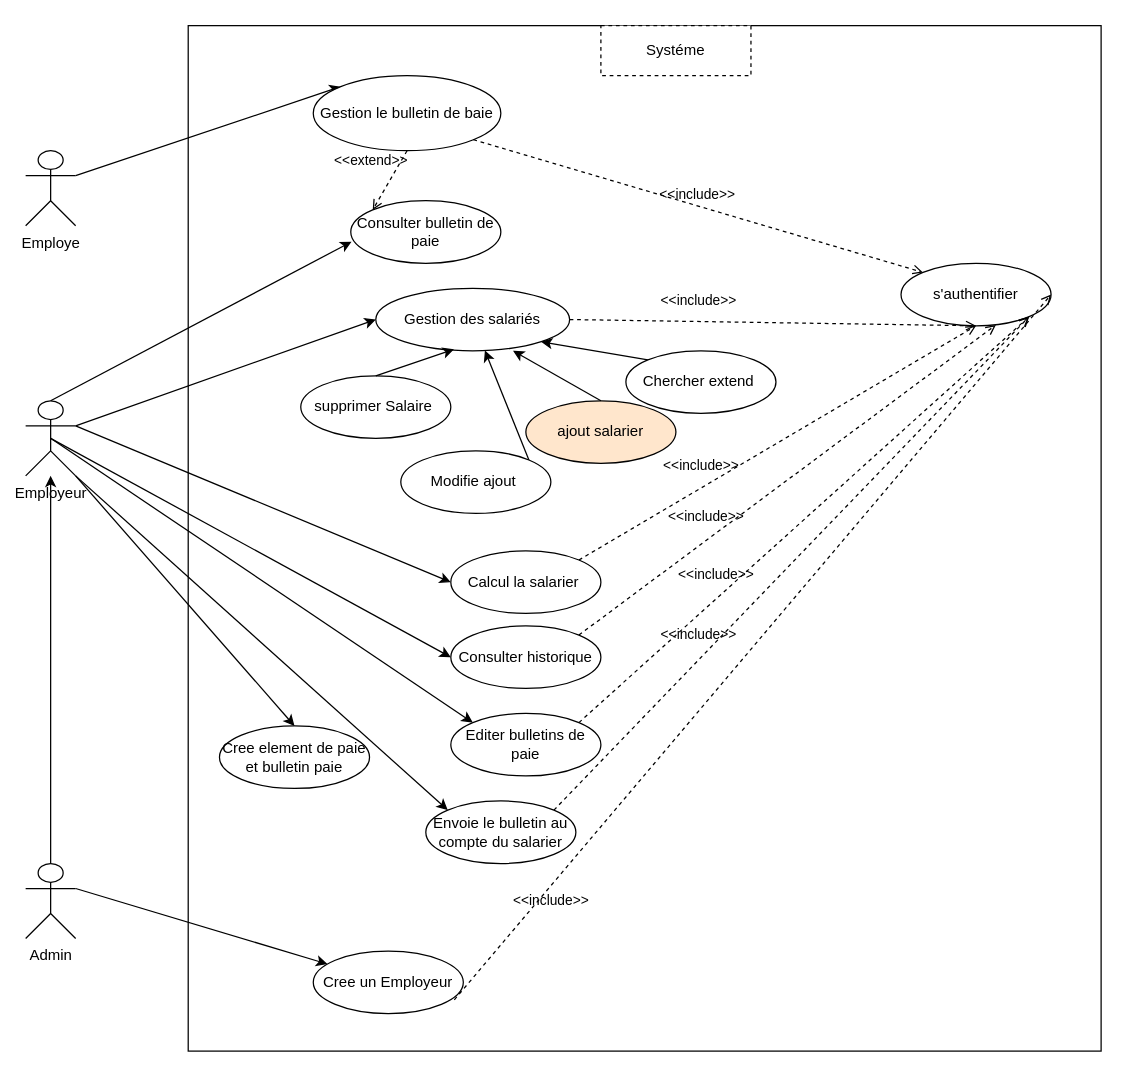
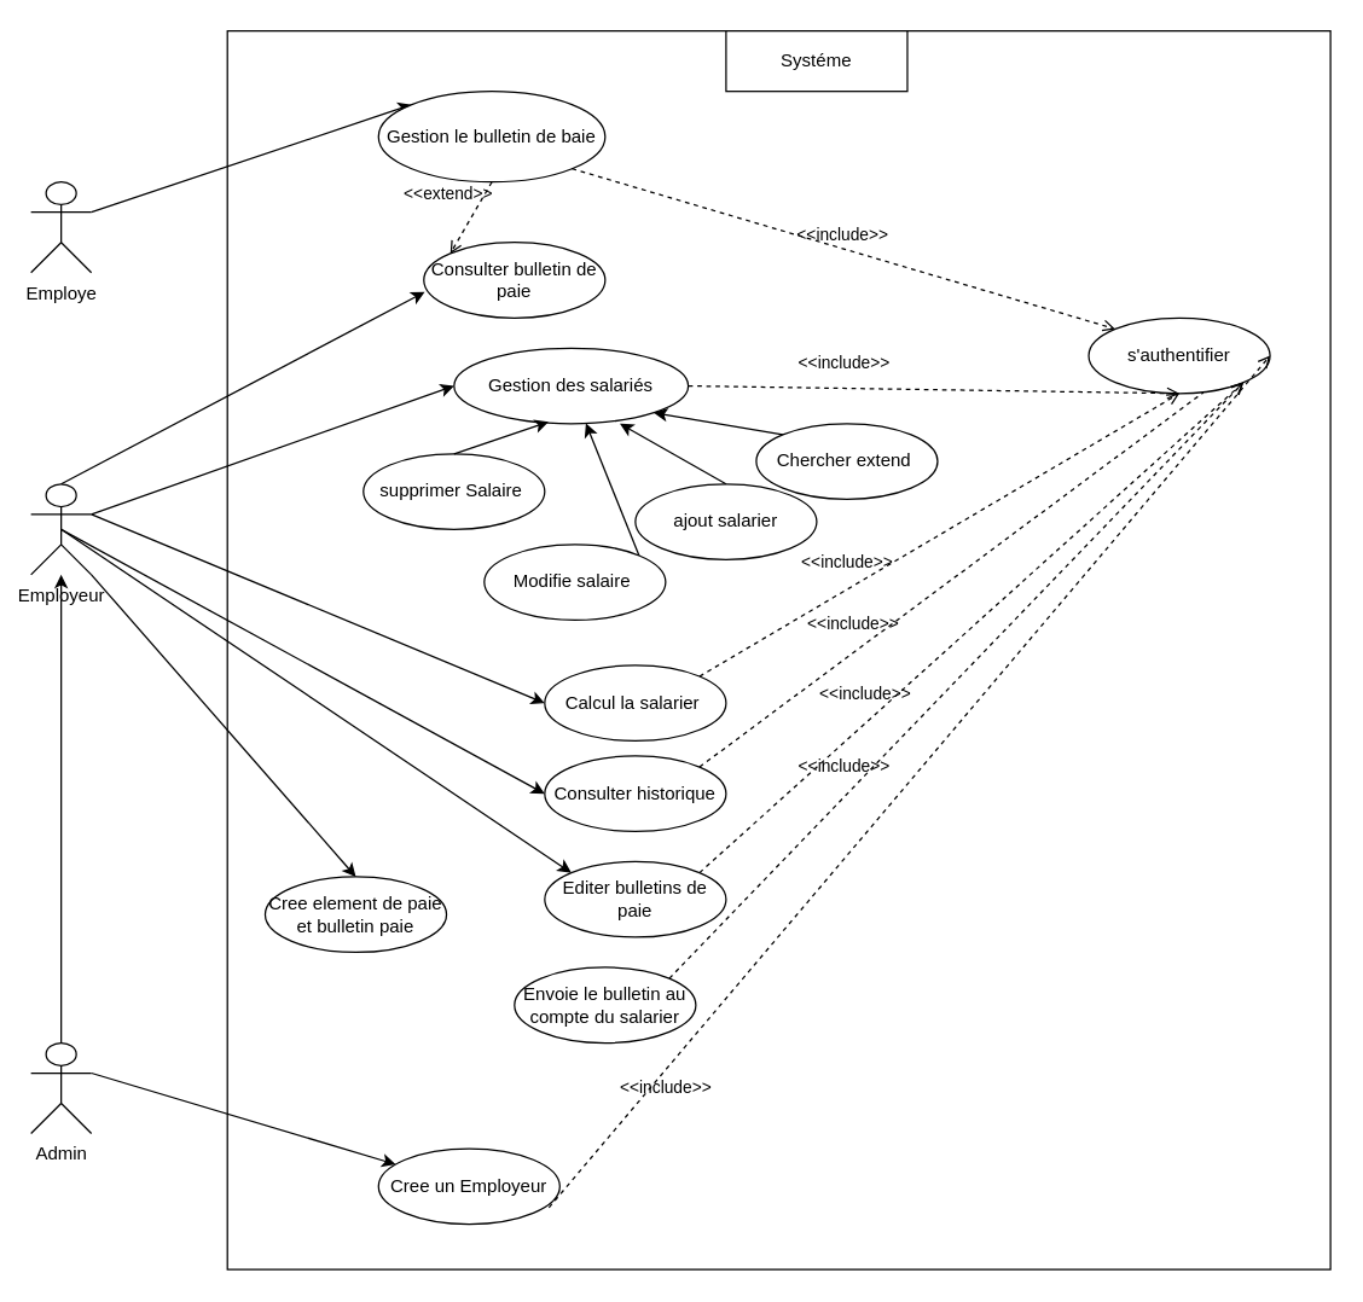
  <mxCell id="0" />
  <mxCell id="1" parent="0" />
  <mxCell id="2" value="" style="rounded=0;whiteSpace=wrap;html=1;" parent="1" vertex="1"><mxGeometry x="150" y="20" width="730" height="820" as="geometry" /></mxCell>
  <mxCell id="3" style="edgeStyle=none;html=1;exitX=1;exitY=0.333;exitDx=0;exitDy=0;exitPerimeter=0;entryX=0;entryY=0;entryDx=0;entryDy=0;" parent="1" source="4" target="15" edge="1"><mxGeometry relative="1" as="geometry" /></mxCell>
  <mxCell id="4" value="Employe" style="shape=umlActor;verticalLabelPosition=bottom;verticalAlign=top;html=1;" parent="1" vertex="1"><mxGeometry x="20" y="120" width="40" height="60" as="geometry" /></mxCell>
  <mxCell id="5" style="edgeStyle=none;html=1;exitX=1;exitY=0.333;exitDx=0;exitDy=0;exitPerimeter=0;entryX=0;entryY=0.5;entryDx=0;entryDy=0;" parent="1" source="11" target="16" edge="1"><mxGeometry relative="1" as="geometry" /></mxCell>
  <mxCell id="6" style="edgeStyle=none;html=1;exitX=0.5;exitY=0.5;exitDx=0;exitDy=0;exitPerimeter=0;entryX=0;entryY=0;entryDx=0;entryDy=0;" parent="1" source="11" target="24" edge="1"><mxGeometry relative="1" as="geometry" /></mxCell>
  <mxCell id="7" style="edgeStyle=none;html=1;exitX=0.5;exitY=0.5;exitDx=0;exitDy=0;exitPerimeter=0;entryX=0;entryY=0.5;entryDx=0;entryDy=0;" parent="1" source="11" target="25" edge="1"><mxGeometry relative="1" as="geometry" /></mxCell>
  <mxCell id="8" style="edgeStyle=none;html=1;exitX=1;exitY=0.333;exitDx=0;exitDy=0;exitPerimeter=0;entryX=0;entryY=0.5;entryDx=0;entryDy=0;" parent="1" source="11" target="17" edge="1"><mxGeometry relative="1" as="geometry" /></mxCell>
- <mxCell id="9" style="edgeStyle=none;html=1;exitX=1;exitY=1;exitDx=0;exitDy=0;exitPerimeter=0;entryX=0;entryY=0;entryDx=0;entryDy=0;" parent="1" source="11" target="35" edge="1"><mxGeometry relative="1" as="geometry" /></mxCell>
  <mxCell id="10" style="edgeStyle=none;html=1;exitX=1;exitY=1;exitDx=0;exitDy=0;exitPerimeter=0;entryX=0.5;entryY=0;entryDx=0;entryDy=0;" parent="1" source="11" target="40" edge="1"><mxGeometry relative="1" as="geometry" /></mxCell>
  <mxCell id="11" value="&lt;div&gt;Employeur&lt;/div&gt;" style="shape=umlActor;verticalLabelPosition=bottom;verticalAlign=top;html=1;" parent="1" vertex="1"><mxGeometry x="20" y="320" width="40" height="60" as="geometry" /></mxCell>
  <mxCell id="12" value="s'authentifier" style="ellipse;whiteSpace=wrap;html=1;" parent="1" vertex="1"><mxGeometry x="720" y="210" width="120" height="50" as="geometry" /></mxCell>
- <mxCell id="13" value="Systéme" style="rounded=0;whiteSpace=wrap;html=1;dashed=1;" parent="1" vertex="1"><mxGeometry x="480" y="20" width="120" height="40" as="geometry" /></mxCell>
+ <mxCell id="13" value="Systéme" style="rounded=0;whiteSpace=wrap;html=1;" parent="1" vertex="1"><mxGeometry x="480" y="20" width="120" height="40" as="geometry" /></mxCell>
  <mxCell id="14" value="Consulter bulletin de paie" style="ellipse;whiteSpace=wrap;html=1;" parent="1" vertex="1"><mxGeometry x="280" y="160" width="120" height="50" as="geometry" /></mxCell>
  <mxCell id="15" value="Gestion le bulletin de baie" style="ellipse;whiteSpace=wrap;html=1;" parent="1" vertex="1"><mxGeometry x="250" y="60" width="150" height="60" as="geometry" /></mxCell>
  <mxCell id="16" value="Gestion des salariés" style="ellipse;whiteSpace=wrap;html=1;" parent="1" vertex="1"><mxGeometry x="300" y="230" width="155" height="50" as="geometry" /></mxCell>
  <mxCell id="17" value="Calcul la salarier&amp;nbsp;" style="ellipse;whiteSpace=wrap;html=1;" parent="1" vertex="1"><mxGeometry x="360" y="440" width="120" height="50" as="geometry" /></mxCell>
- <mxCell id="18" value="ajout salarier" style="ellipse;whiteSpace=wrap;html=1;fillColor=#ffe6cc;" parent="1" vertex="1"><mxGeometry x="420" y="320" width="120" height="50" as="geometry" /></mxCell>
+ <mxCell id="18" value="ajout salarier" style="ellipse;whiteSpace=wrap;html=1;" parent="1" vertex="1"><mxGeometry x="420" y="320" width="120" height="50" as="geometry" /></mxCell>
  <mxCell id="19" style="edgeStyle=none;html=1;exitX=1;exitY=0;exitDx=0;exitDy=0;" parent="1" source="20" target="16" edge="1"><mxGeometry relative="1" as="geometry" /></mxCell>
- <mxCell id="20" value="Modifie ajout&amp;nbsp;" style="ellipse;whiteSpace=wrap;html=1;" parent="1" vertex="1"><mxGeometry x="320" y="360" width="120" height="50" as="geometry" /></mxCell>
+ <mxCell id="20" value="Modifie salaire&amp;nbsp;" style="ellipse;whiteSpace=wrap;html=1;" parent="1" vertex="1"><mxGeometry x="320" y="360" width="120" height="50" as="geometry" /></mxCell>
  <mxCell id="21" value="supprimer Salaire&amp;nbsp;" style="ellipse;whiteSpace=wrap;html=1;" parent="1" vertex="1"><mxGeometry x="240" y="300" width="120" height="50" as="geometry" /></mxCell>
  <mxCell id="22" style="edgeStyle=none;html=1;exitX=0;exitY=0;exitDx=0;exitDy=0;entryX=1;entryY=1;entryDx=0;entryDy=0;" parent="1" source="23" target="16" edge="1"><mxGeometry relative="1" as="geometry" /></mxCell>
  <mxCell id="23" value="Chercher extend&amp;nbsp;" style="ellipse;whiteSpace=wrap;html=1;" parent="1" vertex="1"><mxGeometry x="500" y="280" width="120" height="50" as="geometry" /></mxCell>
  <mxCell id="24" value="Editer bulletins de paie" style="ellipse;whiteSpace=wrap;html=1;" parent="1" vertex="1"><mxGeometry x="360" y="570" width="120" height="50" as="geometry" /></mxCell>
  <mxCell id="25" value="Consulter historique" style="ellipse;whiteSpace=wrap;html=1;" parent="1" vertex="1"><mxGeometry x="360" y="500" width="120" height="50" as="geometry" /></mxCell>
  <mxCell id="26" value="&amp;lt;&amp;lt;include&amp;gt;&amp;gt;" style="html=1;verticalAlign=bottom;labelBackgroundColor=none;endArrow=open;endFill=0;dashed=1;exitX=1;exitY=1;exitDx=0;exitDy=0;entryX=0;entryY=0;entryDx=0;entryDy=0;" parent="1" source="15" target="12" edge="1"><mxGeometry width="160" relative="1" as="geometry"><mxPoint y="200" as="sourcePoint" x="200" /><mxPoint x="360" y="200" as="targetPoint" /></mxGeometry></mxCell>
  <mxCell id="27" value="&amp;lt;&amp;lt;include&amp;gt;&amp;gt;" style="html=1;verticalAlign=bottom;labelBackgroundColor=none;endArrow=open;endFill=0;dashed=1;exitX=1;exitY=0.5;exitDx=0;exitDy=0;entryX=0.5;entryY=1;entryDx=0;entryDy=0;" parent="1" source="16" target="12" edge="1"><mxGeometry x="-0.365" y="7" width="160" relative="1" as="geometry"><mxPoint x="304" y="340" as="sourcePoint" /><mxPoint x="270" y="436" as="targetPoint" /><mxPoint y="-1" as="offset" /></mxGeometry></mxCell>
  <mxCell id="28" value="&amp;lt;&amp;lt;include&amp;gt;&amp;gt;" style="html=1;verticalAlign=bottom;labelBackgroundColor=none;endArrow=open;endFill=0;dashed=1;exitX=1;exitY=0;exitDx=0;exitDy=0;entryX=1;entryY=1;entryDx=0;entryDy=0;" parent="1" source="24" target="12" edge="1"><mxGeometry x="-0.365" y="7" width="160" relative="1" as="geometry"><mxPoint x="390" y="345" as="sourcePoint" /><mxPoint x="540" y="305" as="targetPoint" /><mxPoint y="-1" as="offset" /></mxGeometry></mxCell>
- <mxCell id="29" value="&amp;lt;&amp;lt;include&amp;gt;&amp;gt;" style="html=1;verticalAlign=bottom;labelBackgroundColor=none;endArrow=open;endFill=0;dashed=1;exitX=1;exitY=0;exitDx=0;exitDy=0;entryX=0.632;entryY=0.988;entryDx=0;entryDy=0;entryPerimeter=0;" parent="1" source="25" target="12" edge="1"><mxGeometry x="-0.365" y="7" width="160" relative="1" as="geometry"><mxPoint x="400" y="355" as="sourcePoint" /><mxPoint x="550" y="315" as="targetPoint" /><mxPoint y="-1" as="offset" /></mxGeometry></mxCell>
+ <mxCell id="29" value="&amp;lt;&amp;lt;include&amp;gt;&amp;gt;" style="html=1;verticalAlign=bottom;labelBackgroundColor=none;endArrow=none;endFill=0;dashed=1;exitX=1;exitY=0;exitDx=0;exitDy=0;entryX=0.632;entryY=0.988;entryDx=0;entryDy=0;entryPerimeter=0;" parent="1" source="25" target="12" edge="1"><mxGeometry x="-0.365" y="7" width="160" relative="1" as="geometry"><mxPoint x="400" y="355" as="sourcePoint" /><mxPoint x="550" y="315" as="targetPoint" /><mxPoint y="-1" as="offset" /></mxGeometry></mxCell>
  <mxCell id="30" value="&amp;lt;&amp;lt;extend&amp;gt;&amp;gt;" style="html=1;verticalAlign=bottom;labelBackgroundColor=none;endArrow=open;endFill=0;dashed=1;entryX=0;entryY=0;entryDx=0;entryDy=0;exitX=0.5;exitY=1;exitDx=0;exitDy=0;" parent="1" source="15" target="14" edge="1"><mxGeometry x="0.073" y="-17" width="160" relative="1" as="geometry"><mxPoint x="363" y="109" as="sourcePoint" /><mxPoint x="550" y="90" as="targetPoint" /><mxPoint as="offset" /></mxGeometry></mxCell>
  <mxCell id="31" style="edgeStyle=none;html=1;exitX=0.5;exitY=0;exitDx=0;exitDy=0;entryX=0.403;entryY=0.976;entryDx=0;entryDy=0;entryPerimeter=0;" parent="1" source="21" target="16" edge="1"><mxGeometry relative="1" as="geometry" /></mxCell>
  <mxCell id="32" style="edgeStyle=none;html=1;exitX=0.5;exitY=0;exitDx=0;exitDy=0;entryX=0.708;entryY=1;entryDx=0;entryDy=0;entryPerimeter=0;" parent="1" source="18" target="16" edge="1"><mxGeometry relative="1" as="geometry" /></mxCell>
  <mxCell id="33" value="&amp;lt;&amp;lt;include&amp;gt;&amp;gt;" style="html=1;verticalAlign=bottom;labelBackgroundColor=none;endArrow=open;endFill=0;dashed=1;exitX=1;exitY=0;exitDx=0;exitDy=0;entryX=0.5;entryY=1;entryDx=0;entryDy=0;" parent="1" source="17" target="12" edge="1"><mxGeometry x="-0.365" y="7" width="160" relative="1" as="geometry"><mxPoint x="470" y="438" as="sourcePoint" /><mxPoint x="794" y="200" as="targetPoint" /><mxPoint y="-1" as="offset" /></mxGeometry></mxCell>
  <mxCell id="34" style="edgeStyle=none;html=1;exitX=0.5;exitY=0;exitDx=0;exitDy=0;exitPerimeter=0;entryX=0.005;entryY=0.656;entryDx=0;entryDy=0;entryPerimeter=0;" parent="1" source="11" target="14" edge="1"><mxGeometry relative="1" as="geometry" /></mxCell>
  <mxCell id="35" value="Envoie le bulletin au compte du salarier" style="ellipse;whiteSpace=wrap;html=1;" parent="1" vertex="1"><mxGeometry x="340" y="640" width="120" height="50" as="geometry" /></mxCell>
  <mxCell id="36" value="&amp;lt;&amp;lt;include&amp;gt;&amp;gt;" style="html=1;verticalAlign=bottom;labelBackgroundColor=none;endArrow=open;endFill=0;dashed=1;exitX=1;exitY=0;exitDx=0;exitDy=0;entryX=1;entryY=1;entryDx=0;entryDy=0;" parent="1" source="35" target="12" edge="1"><mxGeometry x="-0.365" y="7" width="160" relative="1" as="geometry"><mxPoint x="480" y="674" as="sourcePoint" /><mxPoint x="840" y="330" as="targetPoint" /><mxPoint y="-1" as="offset" /></mxGeometry></mxCell>
  <mxCell id="37" style="edgeStyle=none;html=1;exitX=0.5;exitY=0;exitDx=0;exitDy=0;exitPerimeter=0;" parent="1" source="39" edge="1" target="11"><mxGeometry relative="1" as="geometry"><mxPoint x="100" y="410" as="targetPoint" /><Array as="points"><mxPoint x="40" y="500" /></Array></mxGeometry></mxCell>
  <mxCell id="38" style="edgeStyle=none;html=1;exitX=1;exitY=0.333;exitDx=0;exitDy=0;exitPerimeter=0;" parent="1" source="39" target="41" edge="1"><mxGeometry relative="1" as="geometry" /></mxCell>
  <mxCell id="39" value="Admin" style="shape=umlActor;verticalLabelPosition=bottom;verticalAlign=top;html=1;" parent="1" vertex="1"><mxGeometry x="20" y="690" width="40" height="60" as="geometry" /></mxCell>
  <mxCell id="40" value="Cree element de paie et bulletin paie" style="ellipse;whiteSpace=wrap;html=1;" parent="1" vertex="1"><mxGeometry x="175" y="580" width="120" height="50" as="geometry" /></mxCell>
  <mxCell id="41" value="Cree un Employeur" style="ellipse;whiteSpace=wrap;html=1;" parent="1" vertex="1"><mxGeometry x="250" y="760" width="120" height="50" as="geometry" /></mxCell>
  <mxCell id="42" value="&amp;lt;&amp;lt;include&amp;gt;&amp;gt;" style="html=1;verticalAlign=bottom;labelBackgroundColor=none;endArrow=open;endFill=0;dashed=1;exitX=0.94;exitY=0.78;exitDx=0;exitDy=0;entryX=1;entryY=0.5;entryDx=0;entryDy=0;exitPerimeter=0;" parent="1" source="41" target="12" edge="1"><mxGeometry x="-0.722" y="-14" width="160" relative="1" as="geometry"><mxPoint x="400" y="795" as="sourcePoint" /><mxPoint x="862" y="260" as="targetPoint" /><mxPoint as="offset" /></mxGeometry></mxCell>
